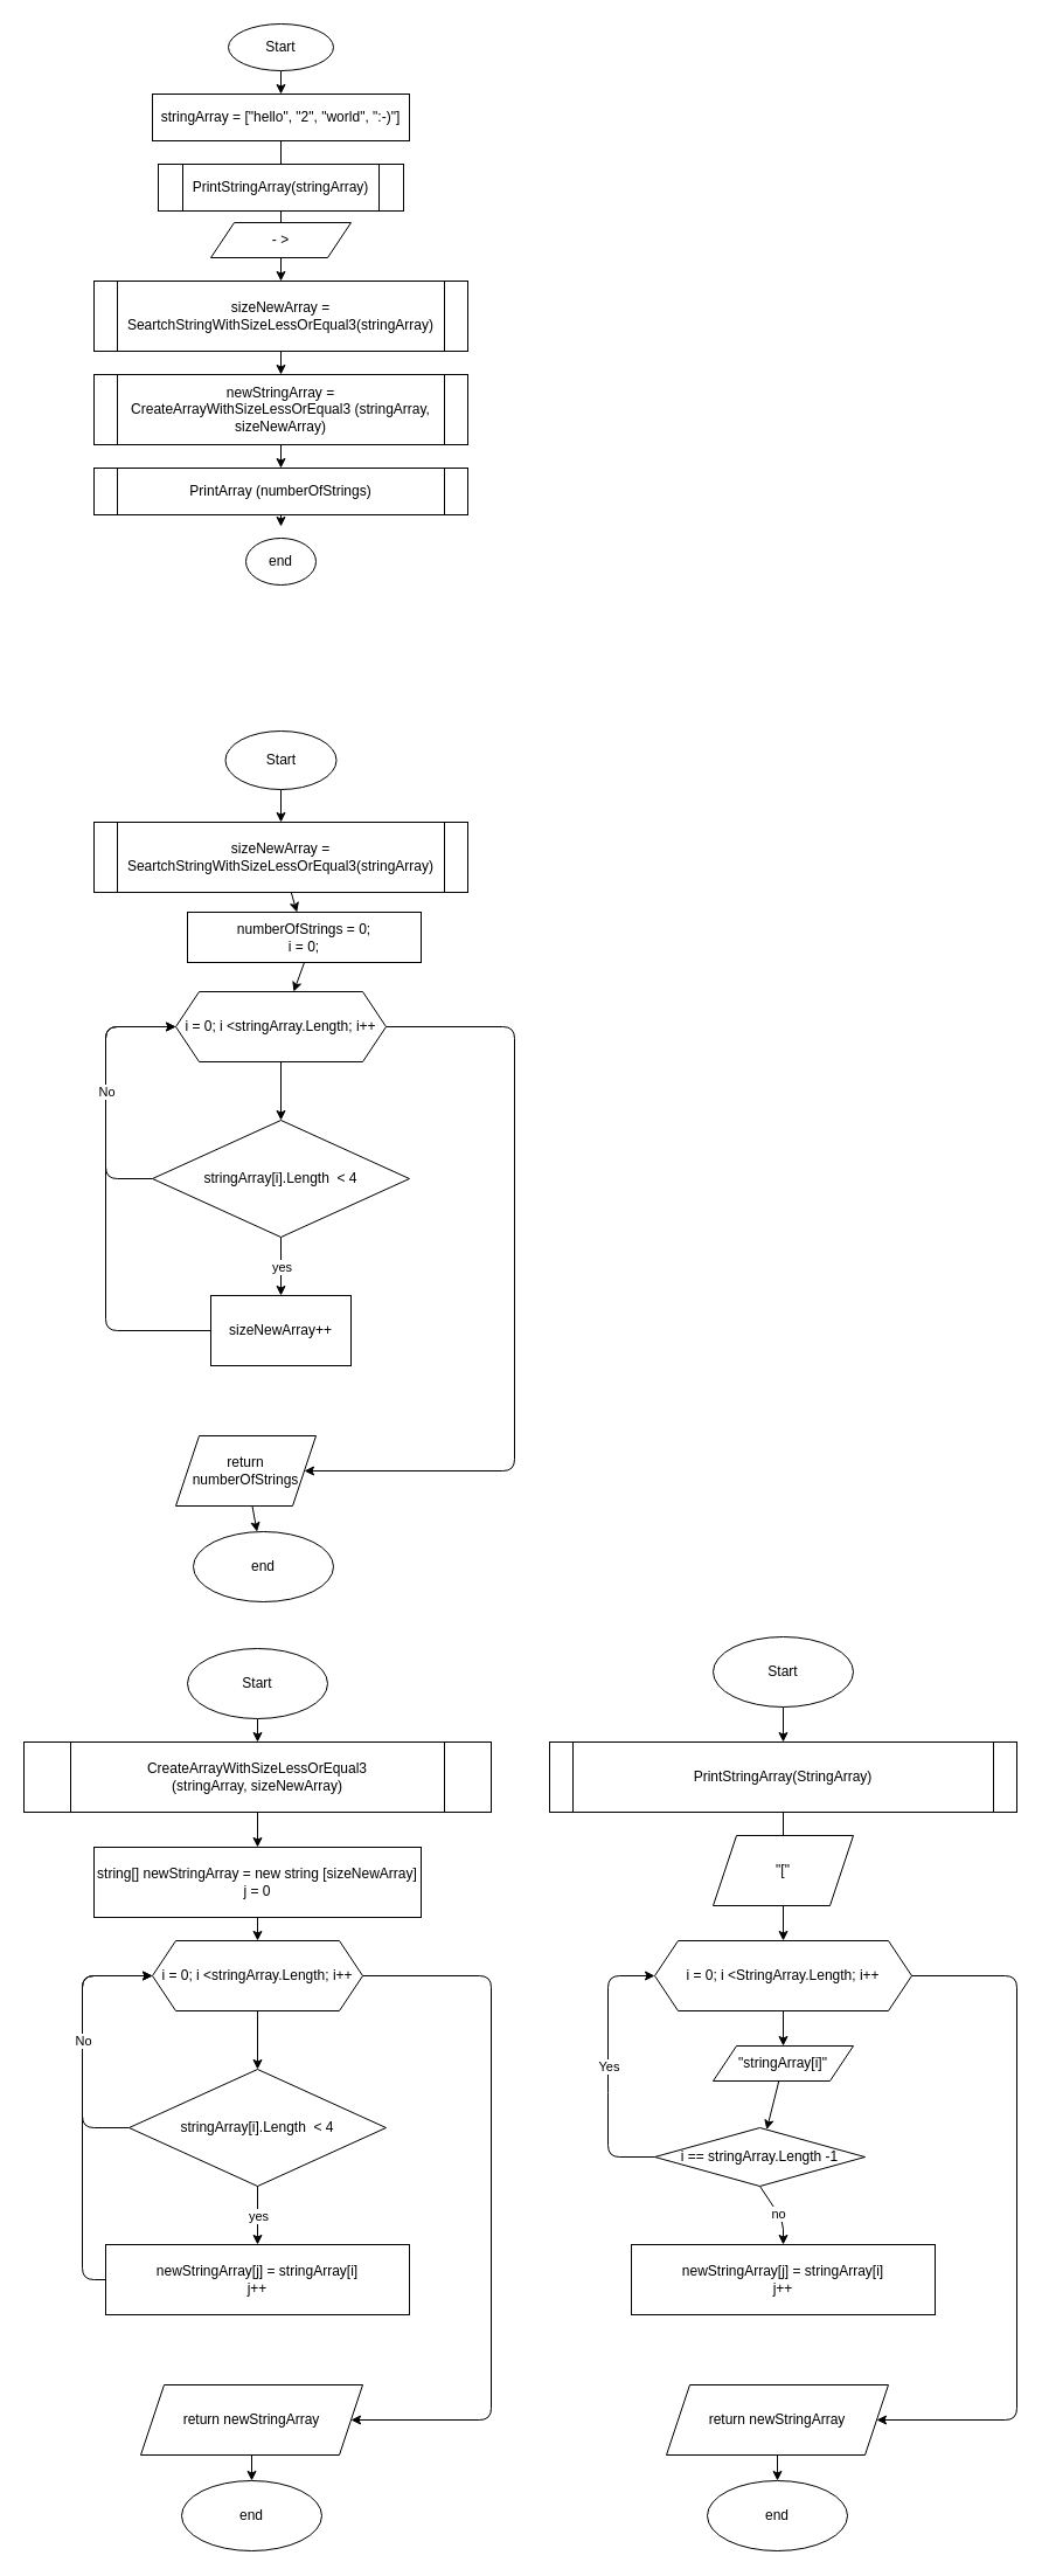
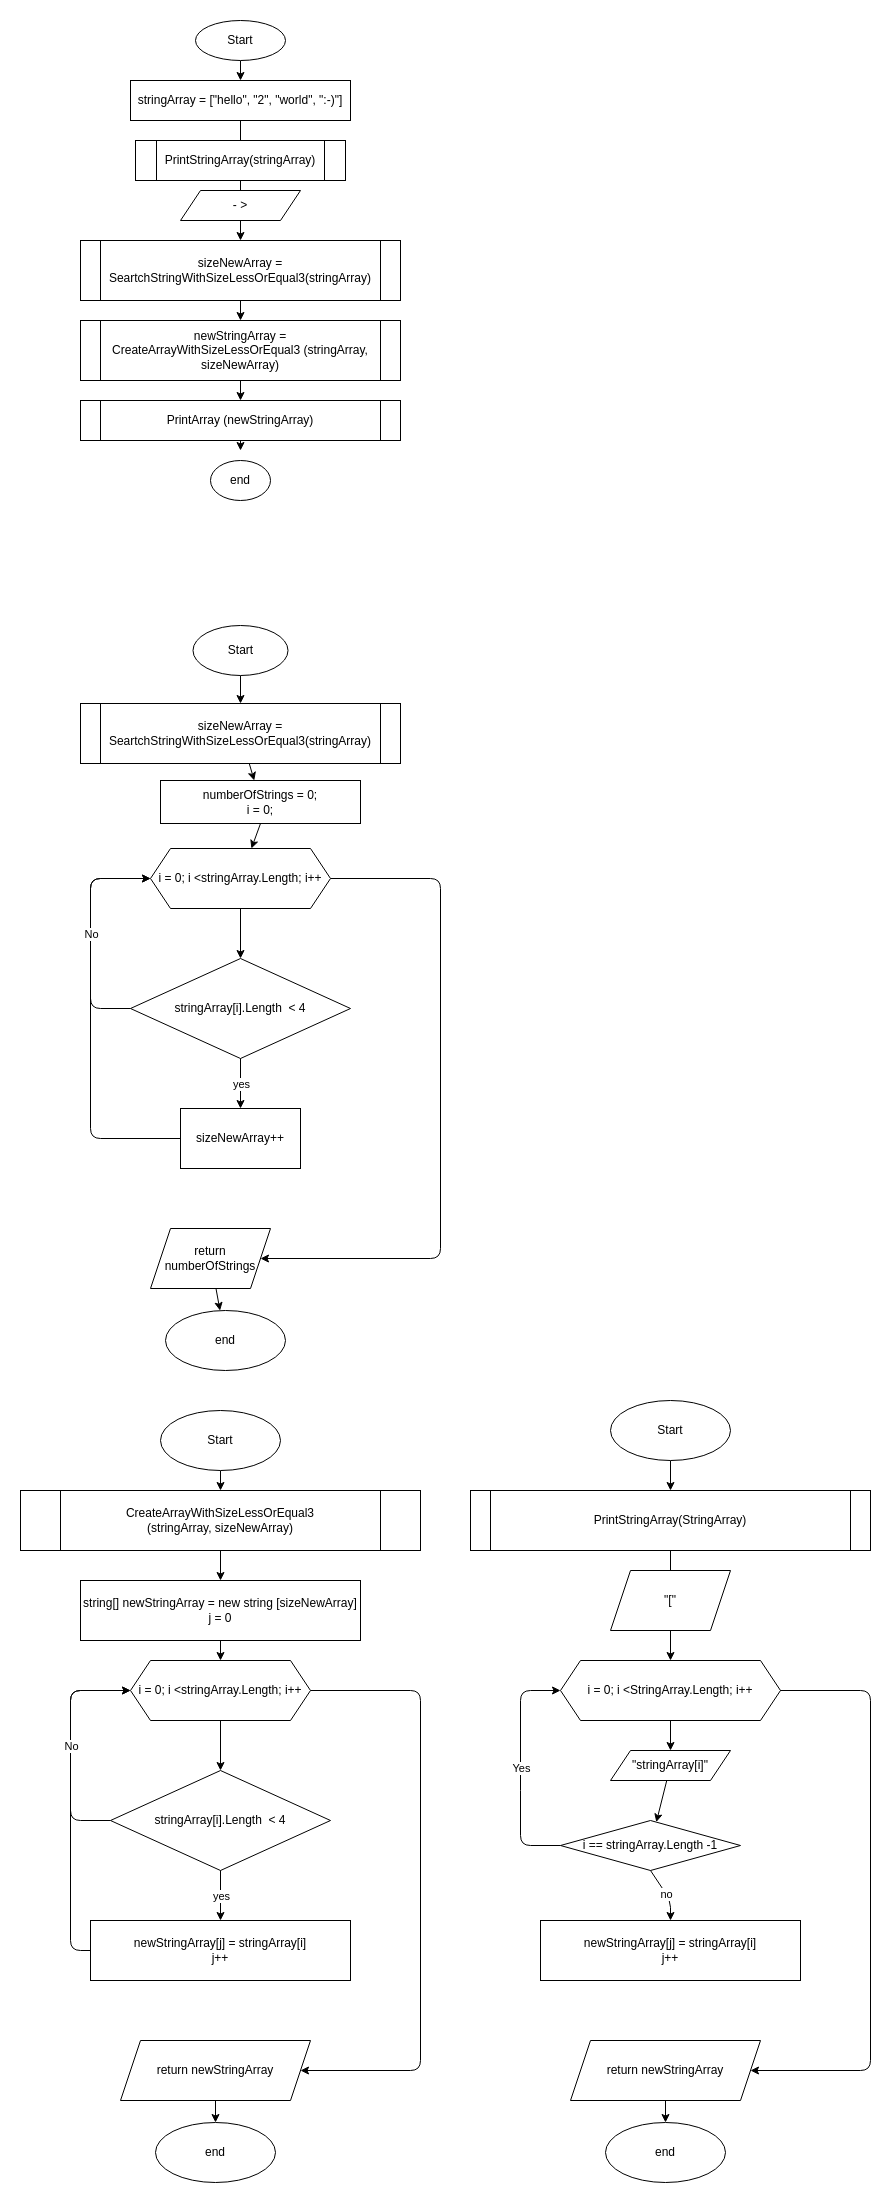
  <mxCell id="0" />
  <mxCell id="1" parent="0" />
  <mxCell id="2" value="" style="edgeStyle=none;html=1;" parent="1" source="3" target="5" edge="1"><mxGeometry relative="1" as="geometry" /></mxCell>
  <mxCell id="3" value="Start" style="ellipse;whiteSpace=wrap;html=1;" parent="1" vertex="1"><mxGeometry x="195" y="20" width="90" height="40" as="geometry" /></mxCell>
  <mxCell id="4" value="" style="edgeStyle=none;html=1;startArrow=none;" parent="1" source="73" target="7" edge="1"><mxGeometry relative="1" as="geometry" /></mxCell>
  <mxCell id="5" value="stringArray = [&quot;hello&quot;, &quot;2&quot;, &quot;world&quot;, &quot;:-)&quot;]" style="whiteSpace=wrap;html=1;" parent="1" vertex="1"><mxGeometry x="130" y="80" width="220" height="40" as="geometry" /></mxCell>
  <mxCell id="6" value="" style="edgeStyle=none;html=1;entryX=0.5;entryY=0;entryDx=0;entryDy=0;" parent="1" source="7" target="25" edge="1"><mxGeometry relative="1" as="geometry"><mxPoint x="226.923" y="300" as="targetPoint" /></mxGeometry></mxCell>
  <mxCell id="7" value="sizeNewArray = SeartchStringWithSizeLessOrEqual3(stringArray)" style="shape=process;whiteSpace=wrap;html=1;backgroundOutline=1;size=0.062;" parent="1" vertex="1"><mxGeometry y="240" width="320" height="60" as="geometry" x="80" /></mxCell>
  <mxCell id="8" value="" style="edgeStyle=none;html=1;" parent="1" source="9" target="10" edge="1"><mxGeometry relative="1" as="geometry" /></mxCell>
  <mxCell id="9" value="sizeNewArray = SeartchStringWithSizeLessOrEqual3(stringArray)" style="shape=process;whiteSpace=wrap;html=1;backgroundOutline=1;size=0.062;" parent="1" vertex="1"><mxGeometry y="703" width="320" height="60" as="geometry" x="80" /></mxCell>
  <mxCell id="10" value="numberOfStrings = 0;&lt;br&gt;i = 0;" style="whiteSpace=wrap;html=1;" parent="1" vertex="1"><mxGeometry x="160" y="780" width="200" height="43" as="geometry" /></mxCell>
  <mxCell id="11" value="" style="edgeStyle=none;html=1;exitX=0.5;exitY=1;exitDx=0;exitDy=0;" edge="1" parent="1" source="10" target="14"><mxGeometry relative="1" as="geometry"><mxPoint x="240" y="928" as="sourcePoint" /></mxGeometry></mxCell>
  <mxCell id="12" value="" style="edgeStyle=none;html=1;" edge="1" parent="1" source="14" target="15"><mxGeometry relative="1" as="geometry" /></mxCell>
  <mxCell id="13" style="edgeStyle=none;html=1;" edge="1" parent="1" target="23"><mxGeometry relative="1" as="geometry"><mxPoint x="321" y="1258" as="targetPoint" /><mxPoint x="330" y="878" as="sourcePoint" /><Array as="points"><mxPoint x="440" y="878" /><mxPoint x="440" y="1258" /></Array></mxGeometry></mxCell>
  <mxCell id="14" value="i = 0; i &amp;lt;stringArray.Length; i++" style="shape=hexagon;perimeter=hexagonPerimeter2;whiteSpace=wrap;html=1;fixedSize=1;" vertex="1" parent="1"><mxGeometry x="150" y="848" width="180" height="60" as="geometry" /></mxCell>
  <mxCell id="15" value="stringArray[i].Length&amp;nbsp; &amp;lt; 4" style="rhombus;whiteSpace=wrap;html=1;" vertex="1" parent="1"><mxGeometry x="130" y="958" width="220" height="100" as="geometry" /></mxCell>
  <mxCell id="16" style="edgeStyle=none;html=1;" edge="1" parent="1" source="17"><mxGeometry relative="1" as="geometry"><mxPoint x="150" y="878" as="targetPoint" /><Array as="points"><mxPoint x="90" y="1138" /><mxPoint x="90" y="878" /></Array></mxGeometry></mxCell>
  <mxCell id="17" value="sizeNewArray++" style="whiteSpace=wrap;html=1;" vertex="1" parent="1"><mxGeometry x="180" y="1108" width="120" height="60" as="geometry" /></mxCell>
  <mxCell id="18" value="" style="endArrow=classic;html=1;entryX=0.5;entryY=0;entryDx=0;entryDy=0;exitX=0.5;exitY=1;exitDx=0;exitDy=0;" edge="1" parent="1" source="15" target="17"><mxGeometry relative="1" as="geometry"><mxPoint x="190" y="1068" as="sourcePoint" /><mxPoint x="290" y="1068" as="targetPoint" /></mxGeometry></mxCell>
  <mxCell id="19" value="yes" style="edgeLabel;resizable=0;html=1;align=center;verticalAlign=middle;" connectable="0" vertex="1" parent="18"><mxGeometry relative="1" as="geometry" /></mxCell>
  <mxCell id="20" value="" style="endArrow=classic;html=1;entryX=0;entryY=0.5;entryDx=0;entryDy=0;exitX=0;exitY=0.5;exitDx=0;exitDy=0;" edge="1" parent="1" source="15" target="14"><mxGeometry relative="1" as="geometry"><mxPoint x="170" y="948" as="sourcePoint" /><mxPoint x="300" y="938" as="targetPoint" /><Array as="points"><mxPoint x="90" y="1008" /><mxPoint x="90" y="958" /><mxPoint x="90" y="878" /></Array></mxGeometry></mxCell>
  <mxCell id="21" value="No" style="edgeLabel;resizable=0;html=1;align=center;verticalAlign=middle;" connectable="0" vertex="1" parent="20"><mxGeometry relative="1" as="geometry" /></mxCell>
  <mxCell id="22" value="" style="edgeStyle=none;html=1;" edge="1" parent="1" source="23" target="31"><mxGeometry relative="1" as="geometry" /></mxCell>
  <mxCell id="23" value="return numberOfStrings" style="shape=parallelogram;perimeter=parallelogramPerimeter;whiteSpace=wrap;html=1;fixedSize=1;" vertex="1" parent="1"><mxGeometry x="150" y="1228" width="120" height="60" as="geometry" /></mxCell>
  <mxCell id="24" value="" style="edgeStyle=none;html=1;" edge="1" parent="1" source="25" target="27"><mxGeometry relative="1" as="geometry" /></mxCell>
  <mxCell id="25" value="&lt;span&gt;newStringArray = CreateArrayWithSizeLessOrEqual3 (stringArray, sizeNewArray)&lt;/span&gt;" style="shape=process;whiteSpace=wrap;html=1;backgroundOutline=1;size=0.062;" vertex="1" parent="1"><mxGeometry y="320" width="320" height="60" as="geometry" x="80" /></mxCell>
  <mxCell id="26" value="" style="edgeStyle=none;html=1;" edge="1" parent="1" source="27"><mxGeometry relative="1" as="geometry"><mxPoint x="240" y="450" as="targetPoint" /></mxGeometry></mxCell>
- <mxCell id="27" value="PrintArray (numberOfStrings)" style="shape=process;whiteSpace=wrap;html=1;backgroundOutline=1;size=0.062;" vertex="1" parent="1"><mxGeometry y="400" width="320" height="40" as="geometry" x="80" /></mxCell>
+ <mxCell id="27" value="PrintArray (newStringArray)" style="shape=process;whiteSpace=wrap;html=1;backgroundOutline=1;size=0.062;" vertex="1" parent="1"><mxGeometry y="400" width="320" height="40" as="geometry" x="80" /></mxCell>
  <mxCell id="28" value="end" style="ellipse;whiteSpace=wrap;html=1;" vertex="1" parent="1"><mxGeometry x="210" y="460" width="60" height="40" as="geometry" /></mxCell>
  <mxCell id="29" value="" style="edgeStyle=none;html=1;" edge="1" parent="1" source="30" target="9"><mxGeometry relative="1" as="geometry"><mxPoint x="240" y="700" as="targetPoint" /></mxGeometry></mxCell>
  <mxCell id="30" value="Start" style="ellipse;whiteSpace=wrap;html=1;" vertex="1" parent="1"><mxGeometry x="192.5" y="625" width="95" height="50" as="geometry" /></mxCell>
  <mxCell id="31" value="end" style="ellipse;whiteSpace=wrap;html=1;" vertex="1" parent="1"><mxGeometry x="165" y="1310" width="120" height="60" as="geometry" /></mxCell>
  <mxCell id="32" value="" style="edgeStyle=none;html=1;" edge="1" parent="1" source="33" target="35"><mxGeometry relative="1" as="geometry" /></mxCell>
  <mxCell id="33" value="Start" style="ellipse;whiteSpace=wrap;html=1;" vertex="1" parent="1"><mxGeometry x="160" y="1410" width="120" height="60" as="geometry" /></mxCell>
  <mxCell id="34" value="" style="edgeStyle=none;html=1;" edge="1" parent="1" source="35" target="37"><mxGeometry relative="1" as="geometry" /></mxCell>
  <mxCell id="35" value="&lt;span&gt;CreateArrayWithSizeLessOrEqual3 &lt;br&gt;(stringArray, sizeNewArray)&lt;/span&gt;" style="shape=process;whiteSpace=wrap;html=1;backgroundOutline=1;" vertex="1" parent="1"><mxGeometry x="20" y="1490" width="400" height="60" as="geometry" /></mxCell>
  <mxCell id="36" value="" style="edgeStyle=none;html=1;" edge="1" parent="1" source="37" target="40"><mxGeometry relative="1" as="geometry" /></mxCell>
  <mxCell id="37" value="string[] newStringArray = new string [sizeNewArray]&lt;br&gt;j = 0" style="whiteSpace=wrap;html=1;" vertex="1" parent="1"><mxGeometry y="1580" width="280" height="60" as="geometry" x="80" /></mxCell>
  <mxCell id="38" value="" style="edgeStyle=none;html=1;" edge="1" parent="1" source="40" target="41"><mxGeometry relative="1" as="geometry" /></mxCell>
  <mxCell id="39" style="edgeStyle=none;html=1;" edge="1" parent="1" target="48"><mxGeometry relative="1" as="geometry"><mxPoint x="301" y="2070" as="targetPoint" /><mxPoint x="310" y="1690" as="sourcePoint" /><Array as="points"><mxPoint x="420" y="1690" /><mxPoint x="420" y="2070" /></Array></mxGeometry></mxCell>
  <mxCell id="40" value="i = 0; i &amp;lt;stringArray.Length; i++" style="shape=hexagon;perimeter=hexagonPerimeter2;whiteSpace=wrap;html=1;fixedSize=1;" vertex="1" parent="1"><mxGeometry x="130" y="1660" width="180" height="60" as="geometry" /></mxCell>
  <mxCell id="41" value="stringArray[i].Length&amp;nbsp; &amp;lt; 4" style="rhombus;whiteSpace=wrap;html=1;" vertex="1" parent="1"><mxGeometry x="110" y="1770" width="220" height="100" as="geometry" /></mxCell>
  <mxCell id="42" style="edgeStyle=none;html=1;" edge="1" parent="1" source="43"><mxGeometry relative="1" as="geometry"><mxPoint x="130" y="1690" as="targetPoint" /><Array as="points"><mxPoint x="70" y="1950" /><mxPoint x="70" y="1690" /></Array></mxGeometry></mxCell>
  <mxCell id="43" value="newStringArray[j] = stringArray[i]&lt;br&gt;j++" style="whiteSpace=wrap;html=1;" vertex="1" parent="1"><mxGeometry x="90" y="1920" width="260" height="60" as="geometry" /></mxCell>
  <mxCell id="44" value="" style="endArrow=classic;html=1;entryX=0.5;entryY=0;entryDx=0;entryDy=0;exitX=0.5;exitY=1;exitDx=0;exitDy=0;" edge="1" parent="1" source="41" target="43"><mxGeometry relative="1" as="geometry"><mxPoint x="170" y="1880" as="sourcePoint" /><mxPoint x="270" y="1880" as="targetPoint" /></mxGeometry></mxCell>
  <mxCell id="45" value="yes" style="edgeLabel;resizable=0;html=1;align=center;verticalAlign=middle;" connectable="0" vertex="1" parent="44"><mxGeometry relative="1" as="geometry" /></mxCell>
  <mxCell id="46" value="" style="endArrow=classic;html=1;entryX=0;entryY=0.5;entryDx=0;entryDy=0;exitX=0;exitY=0.5;exitDx=0;exitDy=0;" edge="1" parent="1" source="41" target="40"><mxGeometry relative="1" as="geometry"><mxPoint x="150" y="1760" as="sourcePoint" /><mxPoint x="280" y="1750" as="targetPoint" /><Array as="points"><mxPoint x="70" y="1820" /><mxPoint x="70" y="1770" /><mxPoint x="70" y="1690" /></Array></mxGeometry></mxCell>
  <mxCell id="47" value="No" style="edgeLabel;resizable=0;html=1;align=center;verticalAlign=middle;" connectable="0" vertex="1" parent="46"><mxGeometry relative="1" as="geometry" /></mxCell>
  <mxCell id="48" value="return newStringArray" style="shape=parallelogram;perimeter=parallelogramPerimeter;whiteSpace=wrap;html=1;fixedSize=1;" vertex="1" parent="1"><mxGeometry x="120" y="2040" width="190" height="60" as="geometry" /></mxCell>
  <mxCell id="49" value="" style="edgeStyle=none;html=1;" edge="1" parent="1" target="50"><mxGeometry relative="1" as="geometry"><mxPoint x="215" y="2100" as="sourcePoint" /></mxGeometry></mxCell>
  <mxCell id="50" value="end" style="ellipse;whiteSpace=wrap;html=1;" vertex="1" parent="1"><mxGeometry x="155" y="2122" width="120" height="60" as="geometry" /></mxCell>
  <mxCell id="51" value="" style="edgeStyle=none;html=1;" edge="1" parent="1" source="52" target="54"><mxGeometry relative="1" as="geometry" /></mxCell>
  <mxCell id="52" value="Start" style="ellipse;whiteSpace=wrap;html=1;" vertex="1" parent="1"><mxGeometry x="610" y="1400" width="120" height="60" as="geometry" /></mxCell>
  <mxCell id="53" value="" style="edgeStyle=none;html=1;entryX=0.5;entryY=0;entryDx=0;entryDy=0;startArrow=none;" edge="1" parent="1" source="66" target="58"><mxGeometry relative="1" as="geometry"><mxPoint x="670" y="1580" as="targetPoint" /></mxGeometry></mxCell>
  <mxCell id="54" value="PrintStringArray(StringArray)" style="shape=process;whiteSpace=wrap;html=1;backgroundOutline=1;size=0.05;" vertex="1" parent="1"><mxGeometry x="470" y="1490" width="400" height="60" as="geometry" /></mxCell>
  <mxCell id="55" value="" style="edgeStyle=none;html=1;startArrow=none;" edge="1" parent="1" source="68" target="59"><mxGeometry relative="1" as="geometry" /></mxCell>
  <mxCell id="56" style="edgeStyle=none;html=1;" edge="1" parent="1" target="63"><mxGeometry relative="1" as="geometry"><mxPoint x="751" y="2070" as="targetPoint" /><mxPoint x="760" y="1690" as="sourcePoint" /><Array as="points"><mxPoint x="870" y="1690" /><mxPoint x="870" y="2070" /></Array></mxGeometry></mxCell>
  <mxCell id="57" value="" style="edgeStyle=none;html=1;" edge="1" parent="1" source="58" target="68"><mxGeometry relative="1" as="geometry" /></mxCell>
  <mxCell id="58" value="i = 0; i &amp;lt;StringArray.Length; i++" style="shape=hexagon;perimeter=hexagonPerimeter2;whiteSpace=wrap;html=1;fixedSize=1;" vertex="1" parent="1"><mxGeometry x="560" y="1660" width="220" height="60" as="geometry" /></mxCell>
  <mxCell id="59" value="i == stringArray.Length -1" style="rhombus;whiteSpace=wrap;html=1;" vertex="1" parent="1"><mxGeometry x="560" y="1820" width="180" height="50" as="geometry" /></mxCell>
  <mxCell id="60" value="newStringArray[j] = stringArray[i]&lt;br&gt;j++" style="whiteSpace=wrap;html=1;" vertex="1" parent="1"><mxGeometry x="540" y="1920" width="260" height="60" as="geometry" /></mxCell>
  <mxCell id="61" value="" style="endArrow=classic;html=1;entryX=0.5;entryY=0;entryDx=0;entryDy=0;exitX=0.5;exitY=1;exitDx=0;exitDy=0;" edge="1" parent="1" source="59" target="60"><mxGeometry relative="1" as="geometry"><mxPoint x="620" y="1880" as="sourcePoint" /><mxPoint x="720" y="1880" as="targetPoint" /><Array as="points"><mxPoint x="670" y="1900" /></Array></mxGeometry></mxCell>
  <mxCell id="62" value="no" style="edgeLabel;resizable=0;html=1;align=center;verticalAlign=middle;" connectable="0" vertex="1" parent="61"><mxGeometry relative="1" as="geometry" /></mxCell>
  <mxCell id="63" value="return newStringArray" style="shape=parallelogram;perimeter=parallelogramPerimeter;whiteSpace=wrap;html=1;fixedSize=1;" vertex="1" parent="1"><mxGeometry x="570" y="2040" width="190" height="60" as="geometry" /></mxCell>
  <mxCell id="64" value="" style="edgeStyle=none;html=1;" edge="1" parent="1" target="65"><mxGeometry relative="1" as="geometry"><mxPoint x="665" y="2100" as="sourcePoint" /></mxGeometry></mxCell>
  <mxCell id="65" value="end" style="ellipse;whiteSpace=wrap;html=1;" vertex="1" parent="1"><mxGeometry x="605" y="2122" width="120" height="60" as="geometry" /></mxCell>
  <mxCell id="66" value="&quot;[&quot;" style="shape=parallelogram;perimeter=parallelogramPerimeter;whiteSpace=wrap;html=1;fixedSize=1;" vertex="1" parent="1"><mxGeometry x="610" y="1570" width="120" height="60" as="geometry" /></mxCell>
  <mxCell id="67" value="" style="edgeStyle=none;html=1;entryX=0.5;entryY=0;entryDx=0;entryDy=0;endArrow=none;" edge="1" parent="1" source="54" target="66"><mxGeometry relative="1" as="geometry"><mxPoint x="670" y="1550" as="sourcePoint" /><mxPoint x="670" y="1660" as="targetPoint" /></mxGeometry></mxCell>
  <mxCell id="68" value="&lt;span&gt;&quot;stringArray[i]&quot;&lt;/span&gt;" style="shape=parallelogram;perimeter=parallelogramPerimeter;whiteSpace=wrap;html=1;fixedSize=1;" vertex="1" parent="1"><mxGeometry x="610" y="1750" width="120" height="30" as="geometry" /></mxCell>
  <mxCell id="69" value="" style="endArrow=classic;html=1;entryX=0;entryY=0.5;entryDx=0;entryDy=0;exitX=0;exitY=0.5;exitDx=0;exitDy=0;" edge="1" parent="1" source="59" target="58"><mxGeometry relative="1" as="geometry"><mxPoint x="480" y="1845" as="sourcePoint" /><mxPoint x="480" y="1845" as="targetPoint" /><Array as="points"><mxPoint x="520" y="1845" /><mxPoint x="520" y="1780" /><mxPoint x="520" y="1690" /></Array></mxGeometry></mxCell>
  <mxCell id="70" value="Yes" style="edgeLabel;resizable=0;html=1;align=center;verticalAlign=middle;" connectable="0" vertex="1" parent="69"><mxGeometry relative="1" as="geometry" /></mxCell>
  <mxCell id="71" value="PrintStringArray(stringArray)" style="shape=process;whiteSpace=wrap;html=1;backgroundOutline=1;" vertex="1" parent="1"><mxGeometry x="135" y="140" width="210" height="40" as="geometry" /></mxCell>
  <mxCell id="72" value="" style="edgeStyle=none;html=1;endArrow=none;" edge="1" parent="1" source="5" target="71"><mxGeometry relative="1" as="geometry"><mxPoint x="239.091" y="120" as="sourcePoint" /><mxPoint x="231.364" y="290" as="targetPoint" /></mxGeometry></mxCell>
  <mxCell id="73" value="- &amp;gt;" style="shape=parallelogram;perimeter=parallelogramPerimeter;whiteSpace=wrap;html=1;fixedSize=1;" vertex="1" parent="1"><mxGeometry x="180" y="190" width="120" height="30" as="geometry" /></mxCell>
  <mxCell id="74" value="" style="edgeStyle=none;html=1;startArrow=none;endArrow=none;" edge="1" parent="1" source="71" target="73"><mxGeometry relative="1" as="geometry"><mxPoint x="238.75" y="180" as="sourcePoint" /><mxPoint x="231.875" y="290" as="targetPoint" /></mxGeometry></mxCell>
